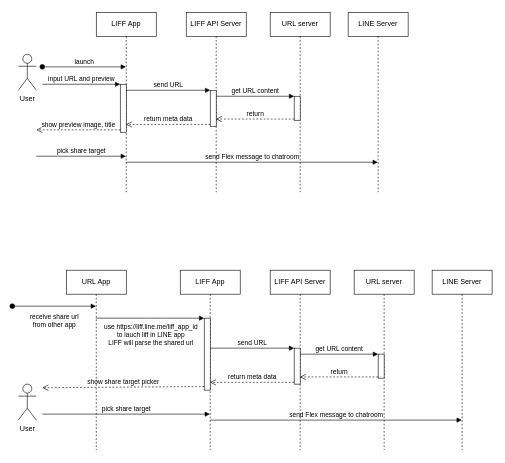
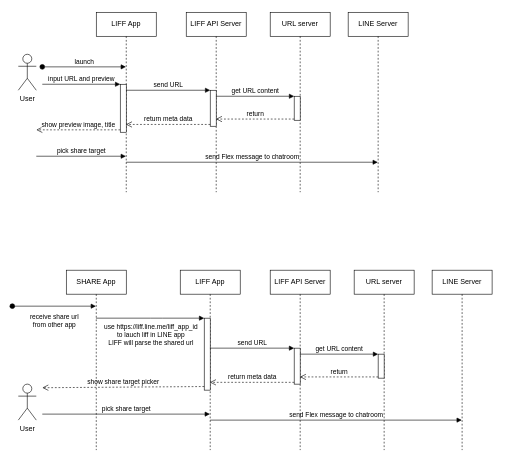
  <mxCell id="0" />
  <mxCell id="1" parent="0" />
  <mxCell id="2" value="LIFF App" style="shape=umlLifeline;perimeter=lifelinePerimeter;whiteSpace=wrap;html=1;container=1;collapsible=0;recursiveResize=0;outlineConnect=0;" vertex="1" parent="1"><mxGeometry x="160" y="20" width="100" height="300" as="geometry" /></mxCell>
  <mxCell id="3" value="" style="html=1;points=[];perimeter=orthogonalPerimeter;" vertex="1" parent="2"><mxGeometry x="40" y="120" width="10" height="80" as="geometry" /></mxCell>
  <mxCell id="4" value="input URL and preview" style="html=1;verticalAlign=bottom;endArrow=block;entryX=0;entryY=0;" edge="1" target="3" parent="2"><mxGeometry relative="1" as="geometry"><mxPoint x="-90" y="120" as="sourcePoint" /></mxGeometry></mxCell>
  <mxCell id="5" value="show preview image, title" style="html=1;verticalAlign=bottom;endArrow=open;dashed=1;endSize=8;exitX=0;exitY=0.95;" edge="1" source="3" parent="2"><mxGeometry relative="1" as="geometry"><mxPoint x="-100" y="196" as="targetPoint" /></mxGeometry></mxCell>
  <mxCell id="6" value="send Flex message to chatroom" style="html=1;verticalAlign=bottom;startArrow=none;startFill=0;endArrow=block;startSize=8;" edge="1" parent="2" target="18"><mxGeometry width="60" relative="1" as="geometry"><mxPoint x="50" y="250" as="sourcePoint" /><mxPoint x="110" y="250" as="targetPoint" /></mxGeometry></mxCell>
  <mxCell id="7" value="User" style="shape=umlActor;verticalLabelPosition=bottom;verticalAlign=top;html=1;" vertex="1" parent="1"><mxGeometry x="30" y="90" width="30" height="60" as="geometry" /></mxCell>
  <mxCell id="8" value="LIFF API Server" style="shape=umlLifeline;perimeter=lifelinePerimeter;whiteSpace=wrap;html=1;container=1;collapsible=0;recursiveResize=0;outlineConnect=0;" vertex="1" parent="1"><mxGeometry x="310" y="20" width="100" height="300" as="geometry" /></mxCell>
  <mxCell id="9" value="" style="html=1;points=[];perimeter=orthogonalPerimeter;" vertex="1" parent="8"><mxGeometry x="40" y="130" width="10" height="60" as="geometry" /></mxCell>
  <mxCell id="10" value="URL server" style="shape=umlLifeline;perimeter=lifelinePerimeter;whiteSpace=wrap;html=1;container=1;collapsible=0;recursiveResize=0;outlineConnect=0;" vertex="1" parent="1"><mxGeometry x="450" y="20" width="100" height="300" as="geometry" /></mxCell>
  <mxCell id="11" value="" style="html=1;points=[];perimeter=orthogonalPerimeter;" vertex="1" parent="10"><mxGeometry x="40" y="140" width="10" height="40" as="geometry" /></mxCell>
  <mxCell id="12" value="&lt;div&gt;launch&lt;/div&gt;" style="html=1;verticalAlign=bottom;startArrow=oval;startFill=1;endArrow=block;startSize=8;" edge="1" parent="1" target="2"><mxGeometry width="60" relative="1" as="geometry"><mxPoint x="70" y="111" as="sourcePoint" /><mxPoint x="140" y="120" as="targetPoint" /></mxGeometry></mxCell>
  <mxCell id="13" value="return meta data" style="html=1;verticalAlign=bottom;endArrow=open;dashed=1;endSize=8;exitX=0;exitY=0.95;" edge="1" source="9" parent="1" target="2"><mxGeometry relative="1" as="geometry"><mxPoint x="310" y="226" as="targetPoint" /></mxGeometry></mxCell>
  <mxCell id="14" value="send URL" style="html=1;verticalAlign=bottom;endArrow=block;entryX=0;entryY=0;" edge="1" target="9" parent="1" source="2"><mxGeometry relative="1" as="geometry"><mxPoint x="310" y="150" as="sourcePoint" /></mxGeometry></mxCell>
  <mxCell id="15" value="return" style="html=1;verticalAlign=bottom;endArrow=open;dashed=1;endSize=8;exitX=0;exitY=0.95;" edge="1" source="11" parent="1" target="8"><mxGeometry relative="1" as="geometry"><mxPoint x="500" y="236" as="targetPoint" /></mxGeometry></mxCell>
  <mxCell id="16" value="get URL content" style="html=1;verticalAlign=bottom;endArrow=block;entryX=0;entryY=0;" edge="1" target="11" parent="1" source="8"><mxGeometry relative="1" as="geometry"><mxPoint x="500" y="160" as="sourcePoint" /></mxGeometry></mxCell>
  <mxCell id="17" value="pick share target" style="html=1;verticalAlign=bottom;startArrow=none;startFill=0;endArrow=block;startSize=8;" edge="1" parent="1" target="2"><mxGeometry width="60" relative="1" as="geometry"><mxPoint x="60" y="260" as="sourcePoint" /><mxPoint x="120" y="260" as="targetPoint" /></mxGeometry></mxCell>
  <mxCell id="18" value="LINE Server" style="shape=umlLifeline;perimeter=lifelinePerimeter;whiteSpace=wrap;html=1;container=1;collapsible=0;recursiveResize=0;outlineConnect=0;" vertex="1" parent="1"><mxGeometry x="580" y="20" width="100" height="300" as="geometry" /></mxCell>
  <mxCell id="19" value="LIFF App" style="shape=umlLifeline;perimeter=lifelinePerimeter;whiteSpace=wrap;html=1;container=1;collapsible=0;recursiveResize=0;outlineConnect=0;" vertex="1" parent="1"><mxGeometry x="300" y="450" width="100" height="300" as="geometry" /></mxCell>
  <mxCell id="20" value="" style="html=1;points=[];perimeter=orthogonalPerimeter;" vertex="1" parent="19"><mxGeometry x="40" y="80" width="10" height="120" as="geometry" /></mxCell>
  <mxCell id="21" value="show share target picker" style="html=1;verticalAlign=bottom;endArrow=open;dashed=1;endSize=8;exitX=0;exitY=0.95;" edge="1" parent="19" source="20"><mxGeometry relative="1" as="geometry"><mxPoint x="-230" y="196" as="targetPoint" /></mxGeometry></mxCell>
  <mxCell id="22" value="send Flex message to chatroom" style="html=1;verticalAlign=bottom;startArrow=none;startFill=0;endArrow=block;startSize=8;" edge="1" parent="19" target="33"><mxGeometry width="60" relative="1" as="geometry"><mxPoint x="50" y="250" as="sourcePoint" /><mxPoint x="110" y="250" as="targetPoint" /></mxGeometry></mxCell>
  <mxCell id="23" value="LIFF API Server" style="shape=umlLifeline;perimeter=lifelinePerimeter;whiteSpace=wrap;html=1;container=1;collapsible=0;recursiveResize=0;outlineConnect=0;" vertex="1" parent="1"><mxGeometry x="450" y="450" width="100" height="300" as="geometry" /></mxCell>
  <mxCell id="24" value="" style="html=1;points=[];perimeter=orthogonalPerimeter;" vertex="1" parent="23"><mxGeometry x="40" y="130" width="10" height="60" as="geometry" /></mxCell>
  <mxCell id="25" value="URL server" style="shape=umlLifeline;perimeter=lifelinePerimeter;whiteSpace=wrap;html=1;container=1;collapsible=0;recursiveResize=0;outlineConnect=0;" vertex="1" parent="1"><mxGeometry x="590" y="450" width="100" height="300" as="geometry" /></mxCell>
  <mxCell id="26" value="" style="html=1;points=[];perimeter=orthogonalPerimeter;" vertex="1" parent="25"><mxGeometry x="40" y="140" width="10" height="40" as="geometry" /></mxCell>
  <mxCell id="27" value="&lt;div&gt;use https://liff.line.me/liff_app_id&lt;/div&gt;&lt;div&gt;to lauch liff in LINE app&lt;/div&gt;&lt;div&gt;LIFF will parse the shared url&lt;br&gt;&lt;/div&gt;" style="html=1;verticalAlign=bottom;startArrow=none;startFill=0;endArrow=block;startSize=8;" edge="1" parent="1" source="34"><mxGeometry x="0.114" y="-51" width="60" relative="1" as="geometry"><mxPoint x="210" y="541" as="sourcePoint" /><mxPoint x="340" y="530" as="targetPoint" /><Array as="points"><mxPoint x="260" y="530" /></Array><mxPoint x="-10" y="-1" as="offset" /></mxGeometry></mxCell>
  <mxCell id="28" value="return meta data" style="html=1;verticalAlign=bottom;endArrow=open;dashed=1;endSize=8;exitX=0;exitY=0.95;" edge="1" parent="1" source="24" target="19"><mxGeometry relative="1" as="geometry"><mxPoint x="450" y="656" as="targetPoint" /></mxGeometry></mxCell>
  <mxCell id="29" value="send URL" style="html=1;verticalAlign=bottom;endArrow=block;entryX=0;entryY=0;" edge="1" parent="1" source="19" target="24"><mxGeometry relative="1" as="geometry"><mxPoint x="450" y="580" as="sourcePoint" /></mxGeometry></mxCell>
  <mxCell id="30" value="return" style="html=1;verticalAlign=bottom;endArrow=open;dashed=1;endSize=8;exitX=0;exitY=0.95;" edge="1" parent="1" source="26" target="23"><mxGeometry relative="1" as="geometry"><mxPoint x="640" y="666" as="targetPoint" /></mxGeometry></mxCell>
  <mxCell id="31" value="get URL content" style="html=1;verticalAlign=bottom;endArrow=block;entryX=0;entryY=0;" edge="1" parent="1" source="23" target="26"><mxGeometry relative="1" as="geometry"><mxPoint x="640" y="590" as="sourcePoint" /></mxGeometry></mxCell>
  <mxCell id="32" value="pick share target" style="html=1;verticalAlign=bottom;startArrow=none;startFill=0;endArrow=block;startSize=8;" edge="1" parent="1" target="19"><mxGeometry width="60" relative="1" as="geometry"><mxPoint x="70" y="690" as="sourcePoint" /><mxPoint x="260" y="690" as="targetPoint" /></mxGeometry></mxCell>
  <mxCell id="33" value="LINE Server" style="shape=umlLifeline;perimeter=lifelinePerimeter;whiteSpace=wrap;html=1;container=1;collapsible=0;recursiveResize=0;outlineConnect=0;" vertex="1" parent="1"><mxGeometry x="720" y="450" width="100" height="300" as="geometry" /></mxCell>
- <mxCell id="34" value="URL App" style="shape=umlLifeline;perimeter=lifelinePerimeter;whiteSpace=wrap;html=1;container=1;collapsible=0;recursiveResize=0;outlineConnect=0;" vertex="1" parent="1"><mxGeometry x="110" y="450" width="100" height="300" as="geometry" /></mxCell>
+ <mxCell id="34" value="SHARE App" style="shape=umlLifeline;perimeter=lifelinePerimeter;whiteSpace=wrap;html=1;container=1;collapsible=0;recursiveResize=0;outlineConnect=0;" vertex="1" parent="1"><mxGeometry x="110" y="450" width="100" height="300" as="geometry" /></mxCell>
  <mxCell id="35" value="&lt;div&gt;receive share url &lt;br&gt;&lt;/div&gt;&lt;div&gt;from other app&lt;/div&gt;" style="html=1;verticalAlign=bottom;startArrow=oval;startFill=1;endArrow=block;startSize=8;" edge="1" parent="1" target="34"><mxGeometry x="0.004" y="-40" width="60" relative="1" as="geometry"><mxPoint x="20" y="510" as="sourcePoint" /><mxPoint x="80" y="510" as="targetPoint" /><mxPoint as="offset" /></mxGeometry></mxCell>
  <mxCell id="36" value="User" style="shape=umlActor;verticalLabelPosition=bottom;verticalAlign=top;html=1;" vertex="1" parent="1"><mxGeometry x="30" y="640" width="30" height="60" as="geometry" /></mxCell>
